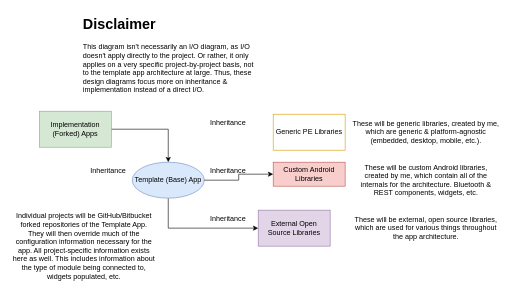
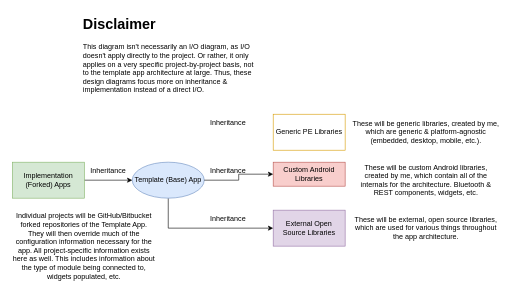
  <mxCell id="0" />
  <mxCell id="1" parent="0" />
  <mxCell id="2" value="" style="group" vertex="1" connectable="0" parent="1"><mxGeometry x="20" y="20" width="815" height="460" as="geometry" /></mxCell>
  <mxCell id="3" style="edgeStyle=orthogonalEdgeStyle;rounded=0;orthogonalLoop=1;jettySize=auto;html=1;exitX=0.5;exitY=1;exitDx=0;exitDy=0;entryX=0;entryY=0.5;entryDx=0;entryDy=0;" edge="1" parent="2" source="4" target="12"><mxGeometry relative="1" as="geometry" /></mxCell>
  <mxCell id="4" value="Template (Base) App" style="ellipse;whiteSpace=wrap;html=1;container=0;fillColor=#dae8fc;strokeColor=#6c8ebf;" vertex="1" parent="2"><mxGeometry x="200" y="250" width="120" height="60" as="geometry" /></mxCell>
  <mxCell id="5" value="" style="edgeStyle=orthogonalEdgeStyle;rounded=0;orthogonalLoop=1;jettySize=auto;html=1;" edge="1" parent="2" source="6" target="4"><mxGeometry relative="1" as="geometry" /></mxCell>
- <mxCell id="6" value="Implementation (Forked) Apps" style="rounded=0;whiteSpace=wrap;html=1;container=0;fillColor=#d5e8d4;strokeColor=#82b366;" vertex="1" parent="2"><mxGeometry x="45" y="165" width="120" height="60" as="geometry" /></mxCell>
+ <mxCell id="6" value="Implementation (Forked) Apps" style="rounded=0;whiteSpace=wrap;html=1;container=0;fillColor=#d5e8d4;strokeColor=#82b366;" vertex="1" parent="2"><mxGeometry y="250" width="120" height="60" as="geometry" /></mxCell>
  <mxCell id="7" value="Custom Android Libraries" style="rounded=0;whiteSpace=wrap;html=1;container=0;fillColor=#f8cecc;strokeColor=#b85450;" vertex="1" parent="2"><mxGeometry x="435" y="250" width="120" height="40" as="geometry" /></mxCell>
  <mxCell id="8" value="" style="edgeStyle=orthogonalEdgeStyle;rounded=0;orthogonalLoop=1;jettySize=auto;html=1;" edge="1" parent="2" source="4" target="7"><mxGeometry relative="1" as="geometry" /></mxCell>
  <mxCell id="9" value="Inheritance" style="text;html=1;strokeColor=none;fillColor=none;align=center;verticalAlign=middle;whiteSpace=wrap;rounded=0;container=0;" vertex="1" parent="2"><mxGeometry x="130" y="250" width="60" height="30" as="geometry" /></mxCell>
  <mxCell id="10" value="Inheritance" style="text;html=1;strokeColor=none;fillColor=none;align=center;verticalAlign=middle;whiteSpace=wrap;rounded=0;container=0;" vertex="1" parent="2"><mxGeometry x="330" y="250" width="60" height="30" as="geometry" /></mxCell>
  <mxCell id="11" value="&lt;h1&gt;Disclaimer&lt;/h1&gt;&lt;p&gt;This diagram isn't necessarily an I/O diagram, as I/O doesn't apply directly to the project. Or rather, it only applies on a very specific project-by-project basis, not to the template app architecture at large. Thus, these design diagrams focus more on inheritance &amp;amp; implementation instead of a direct I/O.&lt;/p&gt;" style="text;html=1;strokeColor=none;fillColor=none;spacing=5;spacingTop=-20;whiteSpace=wrap;overflow=hidden;rounded=0;container=0;" vertex="1" parent="2"><mxGeometry x="113" width="295" height="140" as="geometry" /></mxCell>
- <mxCell id="12" value="External Open Source Libraries" style="rounded=0;whiteSpace=wrap;html=1;container=0;fillColor=#e1d5e7;strokeColor=#9673a6;" vertex="1" parent="2"><mxGeometry x="410" y="330" width="120" height="60" as="geometry" /></mxCell>
+ <mxCell id="12" value="External Open Source Libraries" style="rounded=0;whiteSpace=wrap;html=1;container=0;fillColor=#e1d5e7;strokeColor=#9673a6;" vertex="1" parent="2"><mxGeometry x="435" y="330" width="120" height="60" as="geometry" /></mxCell>
  <mxCell id="13" value="Generic PE Libraries" style="rounded=0;whiteSpace=wrap;html=1;container=0;fillColor=#ffffff;strokeColor=#d79b00;" vertex="1" parent="2"><mxGeometry x="435" y="170" width="120" height="60" as="geometry" /></mxCell>
  <mxCell id="14" value="These will be generic libraries, created by me, which are generic &amp;amp; platform-agnostic (embedded, desktop, mobile, etc.)." style="text;html=1;align=center;verticalAlign=middle;whiteSpace=wrap;rounded=0;" vertex="1" parent="2"><mxGeometry x="565" y="160" width="250" height="80" as="geometry" /></mxCell>
  <mxCell id="15" value="These will be custom Android libraries, created by me, which contain all of the internals for the architecture. Bluetooth &amp;amp; REST components, widgets, etc." style="text;html=1;align=center;verticalAlign=middle;whiteSpace=wrap;rounded=0;" vertex="1" parent="2"><mxGeometry x="565" y="240" width="250" height="80" as="geometry" /></mxCell>
  <mxCell id="16" value="These will be external, open source libraries, which are used for various things throughout the app architecture." style="text;html=1;align=center;verticalAlign=middle;whiteSpace=wrap;rounded=0;" vertex="1" parent="2"><mxGeometry x="565" y="320" width="250" height="80" as="geometry" /></mxCell>
  <mxCell id="17" value="Inheritance" style="text;html=1;strokeColor=none;fillColor=none;align=center;verticalAlign=middle;whiteSpace=wrap;rounded=0;container=0;" vertex="1" parent="2"><mxGeometry x="330" y="170" width="60" height="30" as="geometry" /></mxCell>
  <mxCell id="18" value="Inheritance" style="text;html=1;strokeColor=none;fillColor=none;align=center;verticalAlign=middle;whiteSpace=wrap;rounded=0;container=0;" vertex="1" parent="2"><mxGeometry x="330" y="330" width="60" height="30" as="geometry" /></mxCell>
  <mxCell id="19" value="Individual projects will be GitHub/Bitbucket forked repositories of the Template App. They will then override much of the configuration information necessary for the app. All project-specific information exists here as well. This includes information about the type of module being connected to, widgets populated, etc." style="text;html=1;align=center;verticalAlign=middle;whiteSpace=wrap;rounded=0;" vertex="1" parent="2"><mxGeometry y="320" width="239" height="140" as="geometry" /></mxCell>
